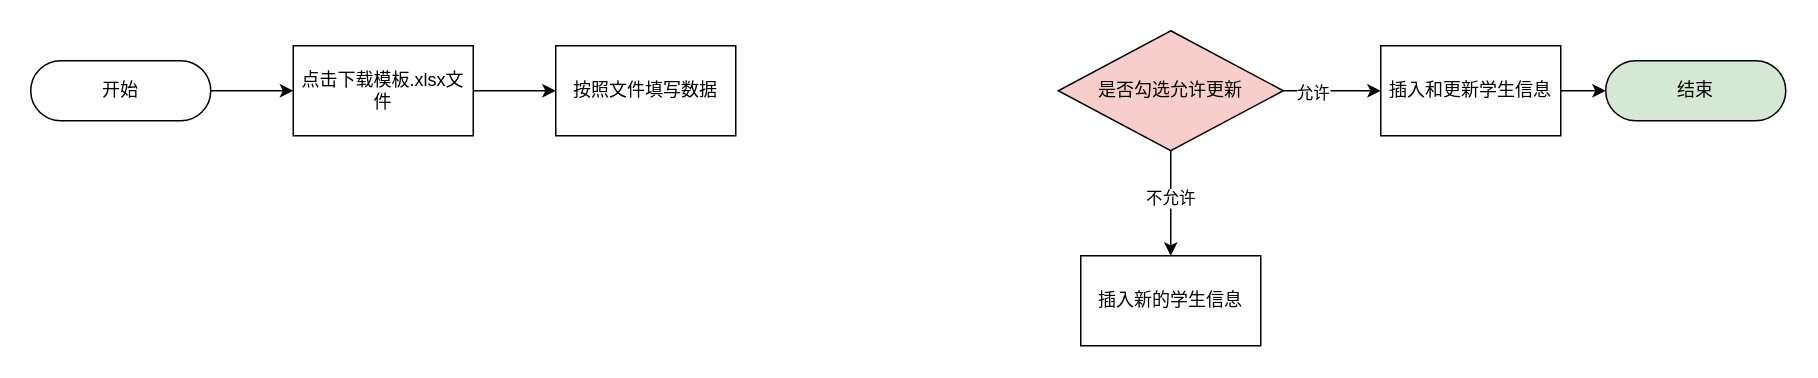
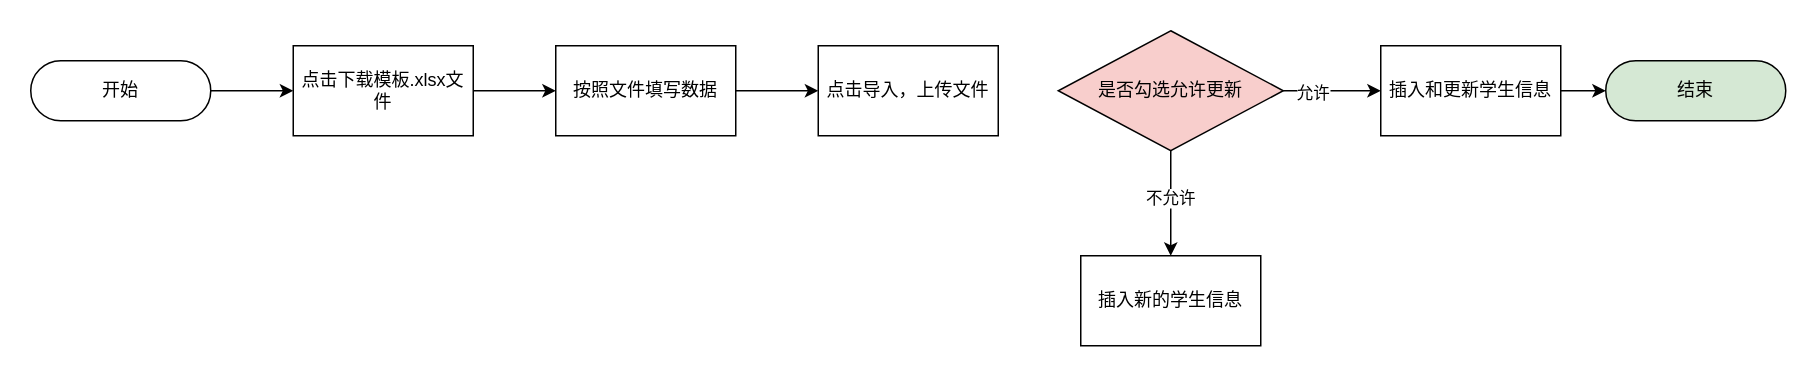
  <mxCell id="0" />
  <mxCell id="1" parent="0" />
  <mxCell id="2" value="" style="edgeStyle=orthogonalEdgeStyle;rounded=0;orthogonalLoop=1;jettySize=auto;html=1;" edge="1" parent="1" source="3" target="5"><mxGeometry relative="1" as="geometry" /></mxCell>
  <mxCell id="3" value="开始" style="rounded=1;whiteSpace=wrap;html=1;arcSize=50;" parent="1" vertex="1"><mxGeometry x="20" y="40" width="120" height="40" as="geometry" /></mxCell>
  <mxCell id="4" value="" style="edgeStyle=orthogonalEdgeStyle;rounded=0;orthogonalLoop=1;jettySize=auto;html=1;" edge="1" parent="1" source="5" target="7"><mxGeometry relative="1" as="geometry" /></mxCell>
  <mxCell id="5" value="点击下载模板.xlsx文件" style="rounded=0;whiteSpace=wrap;html=1;" parent="1" vertex="1"><mxGeometry x="195" y="30" width="120" height="60" as="geometry" /></mxCell>
+ <mxCell id="6" style="edgeStyle=orthogonalEdgeStyle;rounded=0;orthogonalLoop=1;jettySize=auto;html=1;" parent="1" source="7" target="8" edge="1"><mxGeometry relative="1" as="geometry" /></mxCell>
  <mxCell id="7" value="按照文件填写数据" style="rounded=0;whiteSpace=wrap;html=1;" parent="1" vertex="1"><mxGeometry x="370" y="30" width="120" height="60" as="geometry" /></mxCell>
+ <mxCell id="8" value="点击导入，上传文件" style="rounded=0;whiteSpace=wrap;html=1;" parent="1" vertex="1"><mxGeometry x="545" y="30" width="120" height="60" as="geometry" /></mxCell>
  <mxCell id="9" value="" style="edgeStyle=orthogonalEdgeStyle;rounded=0;orthogonalLoop=1;jettySize=auto;html=1;" edge="1" parent="1" source="13" target="15"><mxGeometry relative="1" as="geometry" /></mxCell>
  <mxCell id="10" value="允许" style="edgeLabel;html=1;align=center;verticalAlign=middle;resizable=0;points=[];" vertex="1" connectable="0" parent="9"><mxGeometry x="-0.417" y="-1" relative="1" as="geometry"><mxPoint as="offset" /></mxGeometry></mxCell>
  <mxCell id="11" value="" style="edgeStyle=orthogonalEdgeStyle;rounded=0;orthogonalLoop=1;jettySize=auto;html=1;" edge="1" parent="1" source="13" target="17"><mxGeometry relative="1" as="geometry" /></mxCell>
  <mxCell id="12" value="不允许" style="edgeLabel;html=1;align=center;verticalAlign=middle;resizable=0;points=[];" vertex="1" connectable="0" parent="11"><mxGeometry x="-0.122" y="-1" relative="1" as="geometry"><mxPoint as="offset" /></mxGeometry></mxCell>
  <mxCell id="13" value="是否勾选允许更新" style="rhombus;whiteSpace=wrap;html=1;fillColor=#f8cecc;" parent="1" vertex="1"><mxGeometry x="705" y="20" width="150" height="80" as="geometry" /></mxCell>
  <mxCell id="14" style="edgeStyle=orthogonalEdgeStyle;rounded=0;orthogonalLoop=1;jettySize=auto;html=1;" parent="1" source="15" target="16" edge="1"><mxGeometry relative="1" as="geometry" /></mxCell>
  <mxCell id="15" value="插入和更新学生信息" style="rounded=0;whiteSpace=wrap;html=1;" parent="1" vertex="1"><mxGeometry x="920" y="30" width="120" height="60" as="geometry" /></mxCell>
  <mxCell id="16" value="结束" style="rounded=1;whiteSpace=wrap;html=1;arcSize=50;fillColor=#d5e8d4;" parent="1" vertex="1"><mxGeometry x="1070" y="40" width="120" height="40" as="geometry" /></mxCell>
  <mxCell id="17" value="插入新的学生信息" style="rounded=0;whiteSpace=wrap;html=1;" parent="1" vertex="1"><mxGeometry x="720" y="170" width="120" height="60" as="geometry" /></mxCell>
